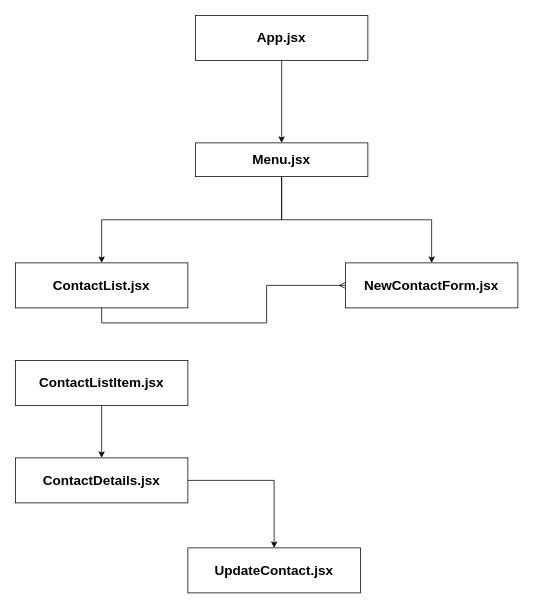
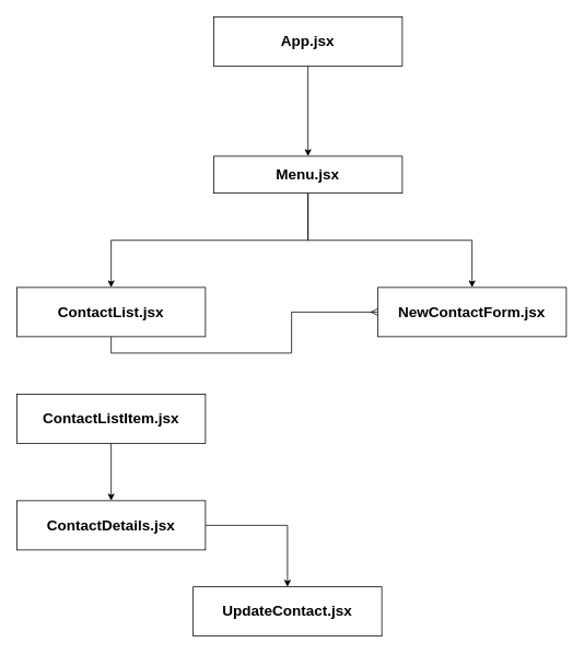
  <mxCell id="0" />
  <mxCell id="1" parent="0" />
  <mxCell id="2" style="edgeStyle=orthogonalEdgeStyle;rounded=0;orthogonalLoop=1;jettySize=auto;html=1;exitX=0.5;exitY=1;exitDx=0;exitDy=0;entryX=0.5;entryY=0;entryDx=0;entryDy=0;" edge="1" parent="1" source="3" target="12"><mxGeometry relative="1" as="geometry" /></mxCell>
  <mxCell id="3" value="&lt;h3&gt;&lt;b&gt;&lt;font style=&quot;font-size: 18px;&quot;&gt;App.jsx&lt;/font&gt;&lt;/b&gt;&lt;/h3&gt;" style="rounded=0;whiteSpace=wrap;html=1;" vertex="1" parent="1"><mxGeometry x="260" y="20" width="230" height="60" as="geometry" /></mxCell>
  <mxCell id="4" style="edgeStyle=orthogonalEdgeStyle;rounded=0;orthogonalLoop=1;jettySize=auto;html=1;exitX=0.5;exitY=1;exitDx=0;exitDy=0;endArrow=ERmany;endFill=0;" edge="1" parent="1" source="5" target="13"><mxGeometry relative="1" as="geometry" /></mxCell>
  <mxCell id="5" value="&lt;h3&gt;&lt;b&gt;&lt;font style=&quot;font-size: 18px;&quot;&gt;ContactList.jsx&lt;/font&gt;&lt;/b&gt;&lt;/h3&gt;" style="rounded=0;whiteSpace=wrap;html=1;" vertex="1" parent="1"><mxGeometry x="20" y="350" width="230" height="60" as="geometry" /></mxCell>
  <mxCell id="6" style="edgeStyle=orthogonalEdgeStyle;rounded=0;orthogonalLoop=1;jettySize=auto;html=1;exitX=0.5;exitY=1;exitDx=0;exitDy=0;" edge="1" parent="1" source="7" target="9"><mxGeometry relative="1" as="geometry" /></mxCell>
  <mxCell id="7" value="&lt;h3&gt;&lt;b&gt;&lt;font style=&quot;font-size: 18px;&quot;&gt;ContactListItem.jsx&lt;/font&gt;&lt;/b&gt;&lt;/h3&gt;" style="rounded=0;whiteSpace=wrap;html=1;" vertex="1" parent="1"><mxGeometry x="20" y="480" width="230" height="60" as="geometry" /></mxCell>
  <mxCell id="8" style="edgeStyle=orthogonalEdgeStyle;rounded=0;orthogonalLoop=1;jettySize=auto;html=1;exitX=1;exitY=0.5;exitDx=0;exitDy=0;entryX=0.5;entryY=0;entryDx=0;entryDy=0;" edge="1" parent="1" source="9" target="14"><mxGeometry relative="1" as="geometry"><mxPoint x="370" y="740" as="targetPoint" /></mxGeometry></mxCell>
  <mxCell id="9" value="&lt;h3&gt;&lt;b&gt;&lt;font style=&quot;font-size: 18px;&quot;&gt;ContactDetails.jsx&lt;/font&gt;&lt;/b&gt;&lt;/h3&gt;" style="rounded=0;whiteSpace=wrap;html=1;" vertex="1" parent="1"><mxGeometry x="20" y="610" width="230" height="60" as="geometry" /></mxCell>
  <mxCell id="10" style="edgeStyle=orthogonalEdgeStyle;rounded=0;orthogonalLoop=1;jettySize=auto;html=1;exitX=0.5;exitY=1;exitDx=0;exitDy=0;" edge="1" parent="1" source="12" target="5"><mxGeometry relative="1" as="geometry" /></mxCell>
  <mxCell id="11" style="edgeStyle=orthogonalEdgeStyle;rounded=0;orthogonalLoop=1;jettySize=auto;html=1;exitX=0.5;exitY=1;exitDx=0;exitDy=0;" edge="1" parent="1" source="12" target="13"><mxGeometry relative="1" as="geometry" /></mxCell>
  <mxCell id="12" value="&lt;h3&gt;&lt;b&gt;&lt;font style=&quot;font-size: 18px;&quot;&gt;Menu.jsx&lt;/font&gt;&lt;/b&gt;&lt;/h3&gt;" style="rounded=0;whiteSpace=wrap;html=1;" vertex="1" parent="1"><mxGeometry x="260" y="190" width="230" height="45" as="geometry" /></mxCell>
  <mxCell id="13" value="&lt;h3&gt;&lt;b&gt;&lt;font style=&quot;font-size: 18px;&quot;&gt;NewContactForm.jsx&lt;/font&gt;&lt;/b&gt;&lt;/h3&gt;" style="rounded=0;whiteSpace=wrap;html=1;" vertex="1" parent="1"><mxGeometry x="460" y="350" width="230" height="60" as="geometry" /></mxCell>
- <mxCell id="14" value="&lt;h3&gt;&lt;b&gt;&lt;font style=&quot;font-size: 18px;&quot;&gt;UpdateContact.jsx&lt;/font&gt;&lt;/b&gt;&lt;/h3&gt;" style="rounded=0;whiteSpace=wrap;html=1;" vertex="1" parent="1"><mxGeometry x="250" y="730" width="230" height="60" as="geometry" /></mxCell>
+ <mxCell id="14" value="&lt;h3&gt;&lt;b&gt;&lt;font style=&quot;font-size: 18px;&quot;&gt;UpdateContact.jsx&lt;/font&gt;&lt;/b&gt;&lt;/h3&gt;" style="rounded=0;whiteSpace=wrap;html=1;" vertex="1" parent="1"><mxGeometry x="235" y="715" width="230" height="60" as="geometry" /></mxCell>
